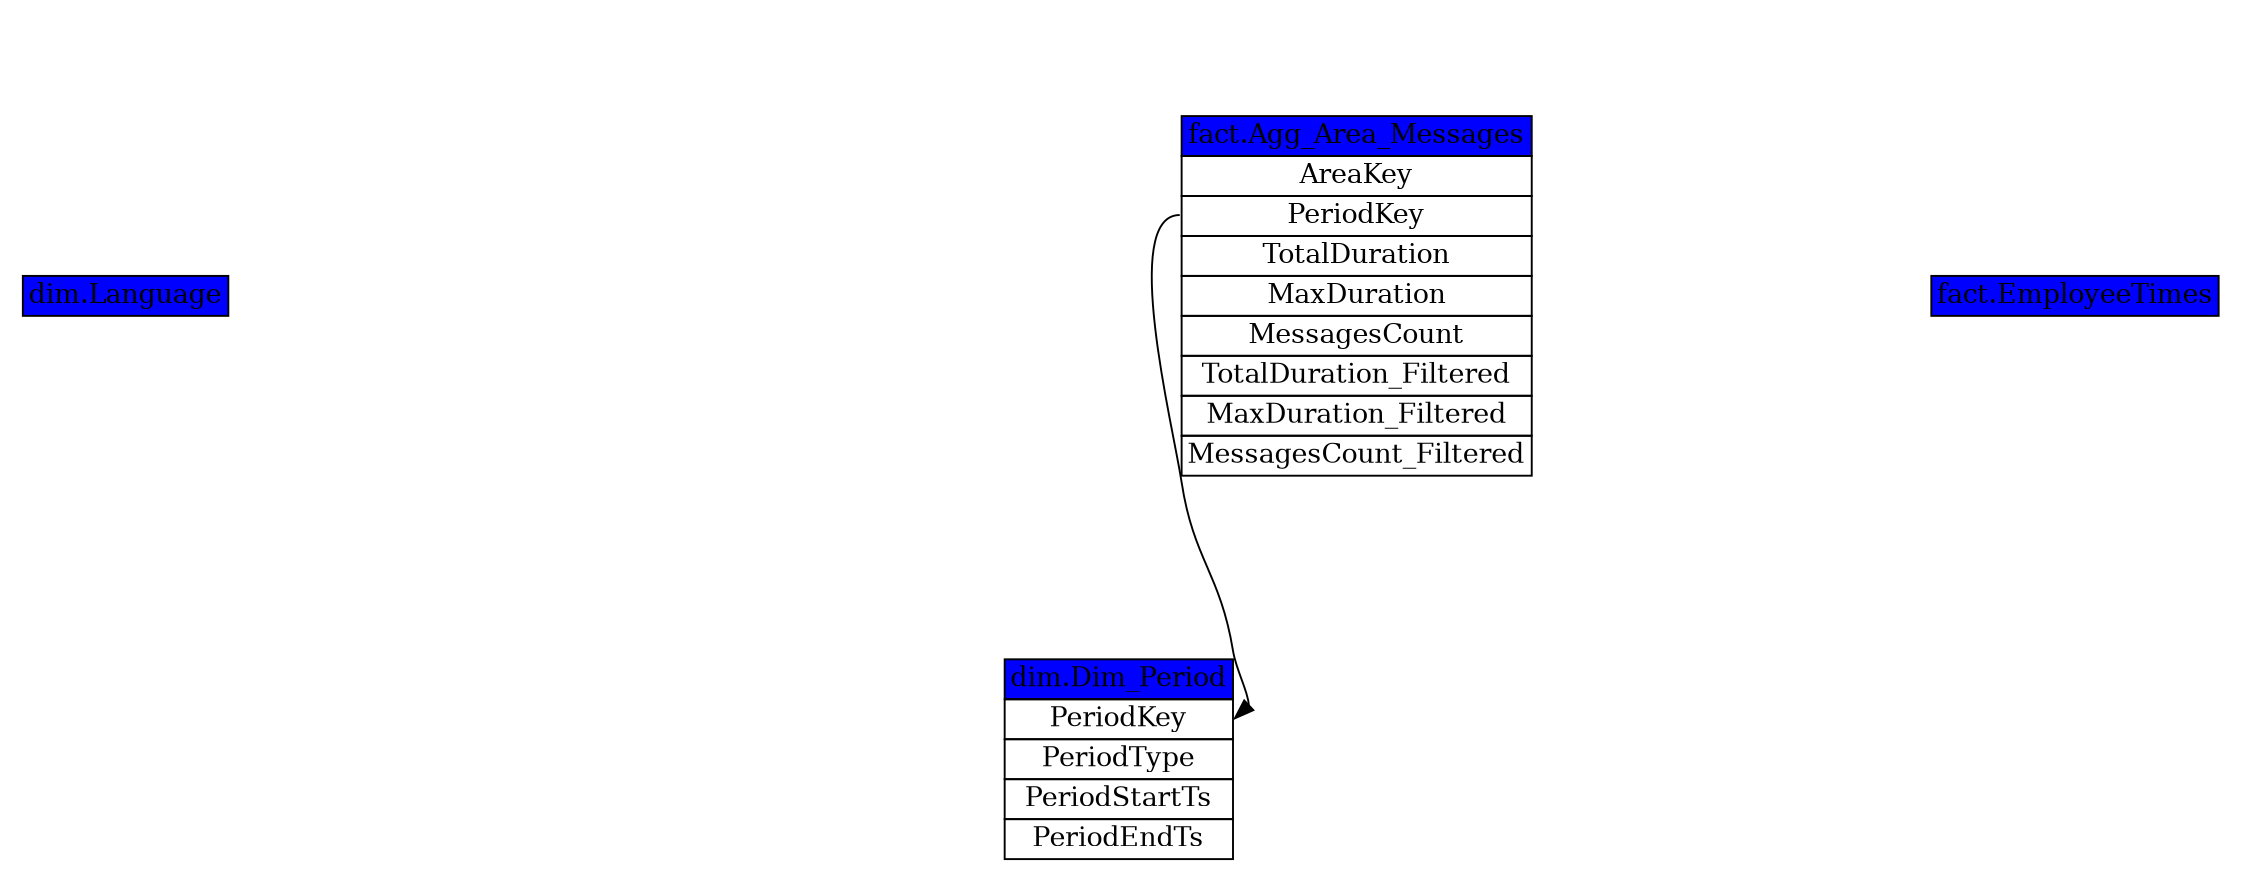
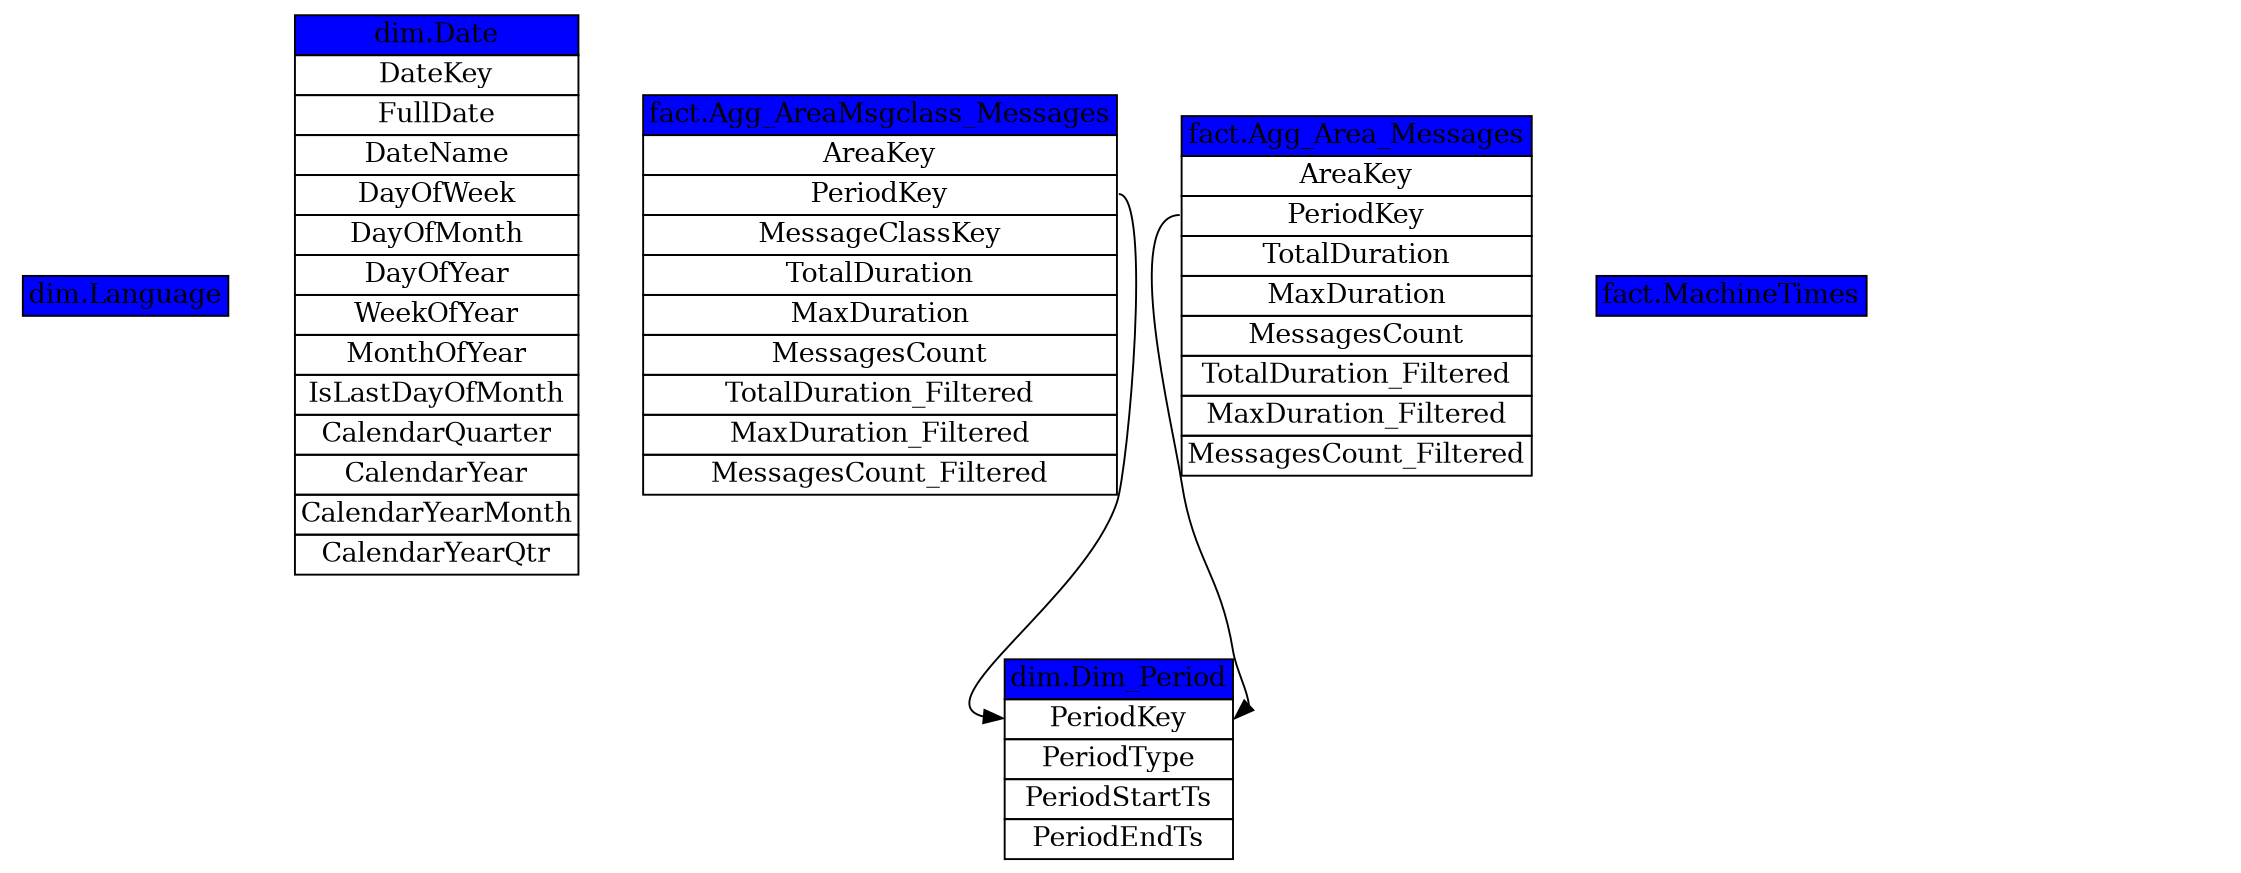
  digraph {
    node [shape=none]
    edge [headport=PeriodKey tailport=PeriodKey]
    n1 [height=.1 label=<<table border="0" cellspacing="0"><tr><td border="1" bgcolor="blue">dim.Language</td></tr></table>>]
+   n2 [height=.1 label=<<table border="0" cellspacing="0"><tr><td border="1" bgcolor="blue">dim.Date</td></tr><tr><td port="DateKey" border="1">DateKey</td></tr><tr><td port="FullDate" border="1">FullDate</td></tr><tr><td port="DateName" border="1">DateName</td></tr><tr><td port="DayOfWeek" border="1">DayOfWeek</td></tr><tr><td port="DayOfMonth" border="1">DayOfMonth</td></tr><tr><td port="DayOfYear" border="1">DayOfYear</td></tr><tr><td port="WeekOfYear" border="1">WeekOfYear</td></tr><tr><td port="MonthOfYear" border="1">MonthOfYear</td></tr><tr><td port="IsLastDayOfMonth" border="1">IsLastDayOfMonth</td></tr><tr><td port="CalendarQuarter" border="1">CalendarQuarter</td></tr><tr><td port="CalendarYear" border="1">CalendarYear</td></tr><tr><td port="CalendarYearMonth" border="1">CalendarYearMonth</td></tr><tr><td port="CalendarYearQtr" border="1">CalendarYearQtr</td></tr></table>>]
+   n3 [height=.1 label=<<table border="0" cellspacing="0"><tr><td border="1" bgcolor="blue">fact.Agg_AreaMsgclass_Messages</td></tr><tr><td port="AreaKey" border="1">AreaKey</td></tr><tr><td port="PeriodKey" border="1">PeriodKey</td></tr><tr><td port="MessageClassKey" border="1">MessageClassKey</td></tr><tr><td port="TotalDuration" border="1">TotalDuration</td></tr><tr><td port="MaxDuration" border="1">MaxDuration</td></tr><tr><td port="MessagesCount" border="1">MessagesCount</td></tr><tr><td port="TotalDuration_Filtered" border="1">TotalDuration_Filtered</td></tr><tr><td port="MaxDuration_Filtered" border="1">MaxDuration_Filtered</td></tr><tr><td port="MessagesCount_Filtered" border="1">MessagesCount_Filtered</td></tr></table>>]
    n4 [height=.1 label=<<table border="0" cellspacing="0"><tr><td border="1" bgcolor="blue">dim.Dim_Period</td></tr><tr><td port="PeriodKey" border="1">PeriodKey</td></tr><tr><td port="PeriodType" border="1">PeriodType</td></tr><tr><td port="PeriodStartTs" border="1">PeriodStartTs</td></tr><tr><td port="PeriodEndTs" border="1">PeriodEndTs</td></tr></table>>]
    n5 [height=.1 label=<<table border="0" cellspacing="0"><tr><td border="1" bgcolor="blue">fact.Agg_Area_Messages</td></tr><tr><td port="AreaKey" border="1">AreaKey</td></tr><tr><td port="PeriodKey" border="1">PeriodKey</td></tr><tr><td port="TotalDuration" border="1">TotalDuration</td></tr><tr><td port="MaxDuration" border="1">MaxDuration</td></tr><tr><td port="MessagesCount" border="1">MessagesCount</td></tr><tr><td port="TotalDuration_Filtered" border="1">TotalDuration_Filtered</td></tr><tr><td port="MaxDuration_Filtered" border="1">MaxDuration_Filtered</td></tr><tr><td port="MessagesCount_Filtered" border="1">MessagesCount_Filtered</td></tr></table>>]
-   n7 [height=.1 label=<<table border="0" cellspacing="0"><tr><td border="1" bgcolor="blue">fact.EmployeeTimes</td></tr></table>>]
+   n6 [height=.1 label=<<table border="0" cellspacing="0"><tr><td border="1" bgcolor="blue">fact.MachineTimes</td></tr></table>>]
+   n3 -> n4
    n5 -> n4
  }
